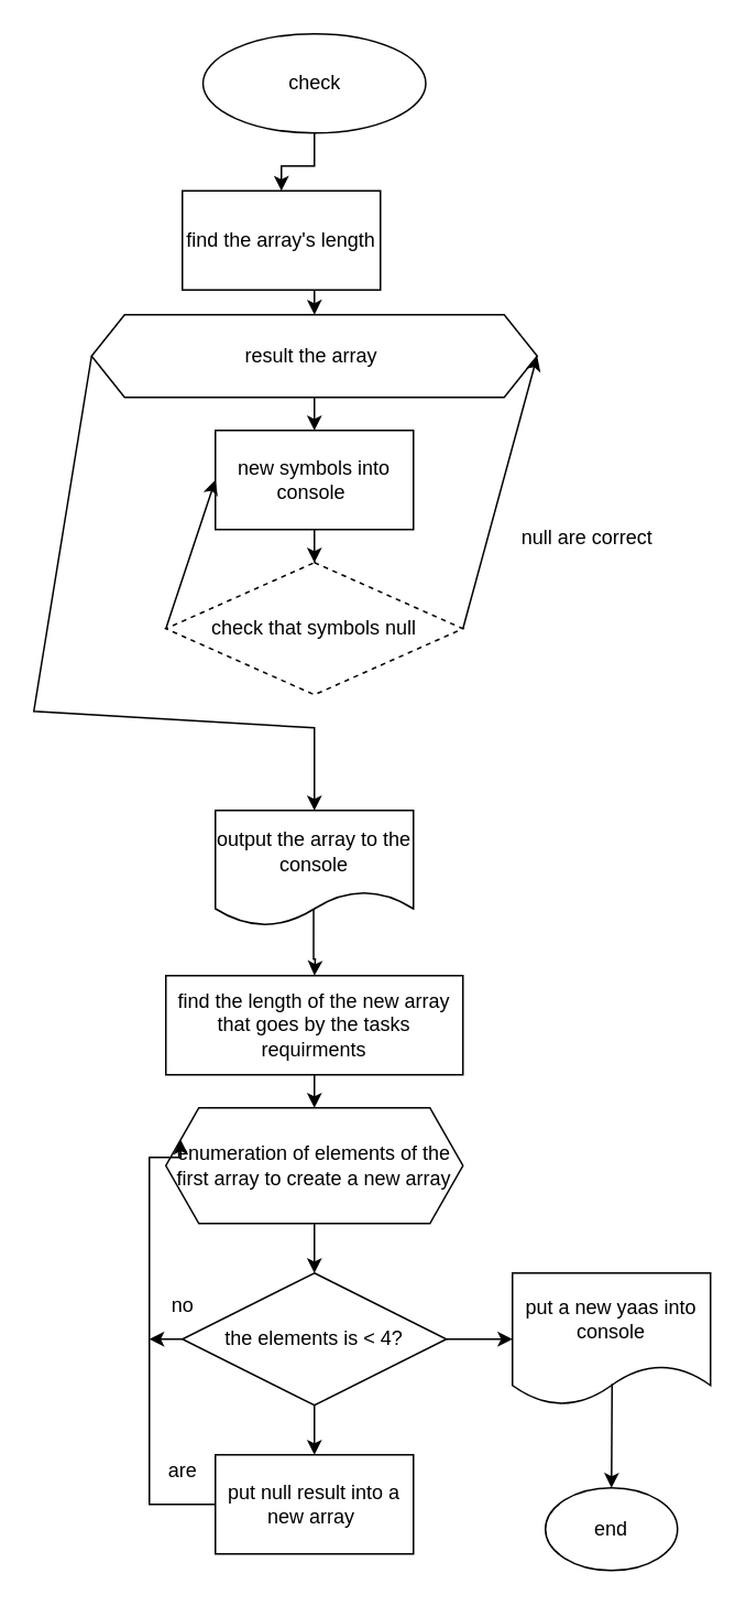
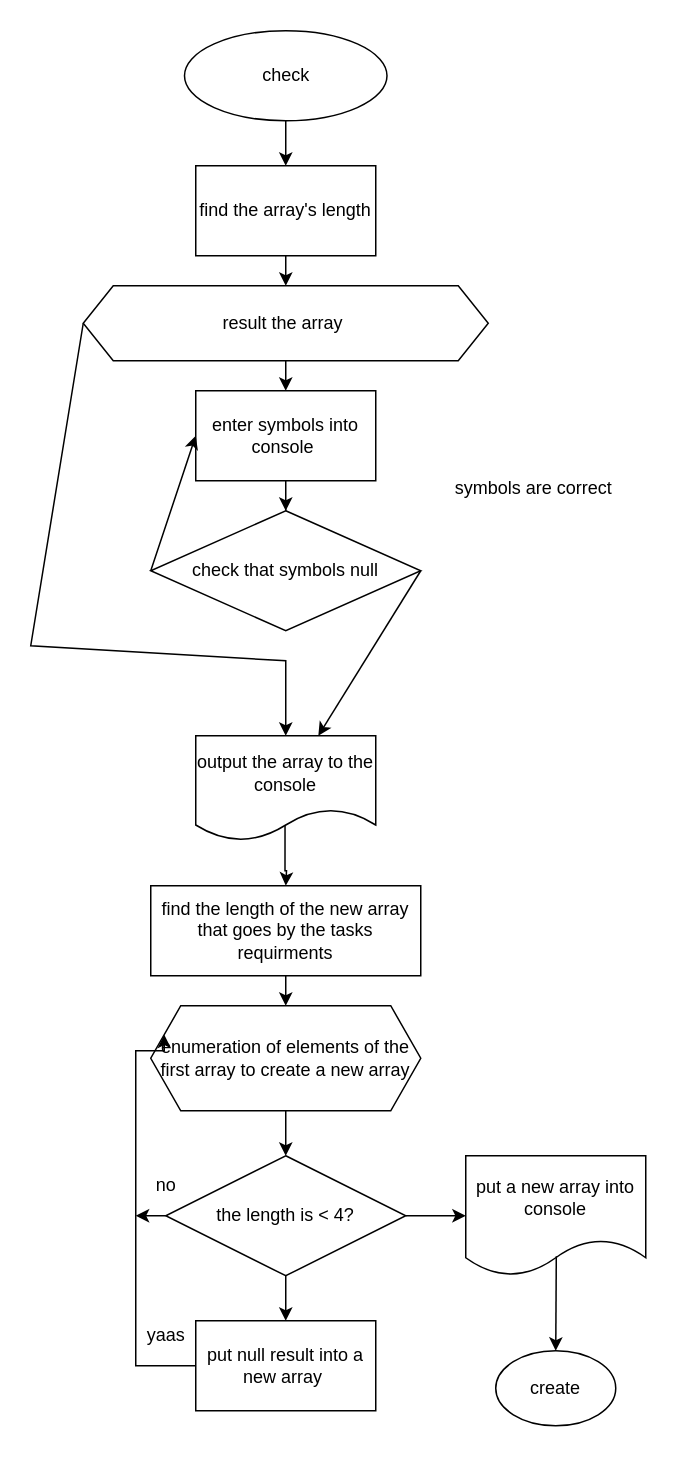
  <mxCell id="0" />
  <mxCell id="1" parent="0" />
  <mxCell id="2" value="" style="edgeStyle=orthogonalEdgeStyle;rounded=0;orthogonalLoop=1;jettySize=auto;html=1;" edge="1" parent="1" source="3" target="5"><mxGeometry relative="1" as="geometry" /></mxCell>
  <mxCell id="3" value="check" style="ellipse;whiteSpace=wrap;html=1;" vertex="1" parent="1"><mxGeometry x="122.5" y="20" width="135" height="60" as="geometry" /></mxCell>
  <mxCell id="4" style="edgeStyle=orthogonalEdgeStyle;rounded=0;orthogonalLoop=1;jettySize=auto;html=1;exitX=0.5;exitY=1;exitDx=0;exitDy=0;" edge="1" parent="1" source="5"><mxGeometry relative="1" as="geometry"><mxPoint x="190.034" y="190" as="targetPoint" /></mxGeometry></mxCell>
- <mxCell id="5" value="find the array's length" style="rounded=0;whiteSpace=wrap;html=1;" vertex="1" parent="1"><mxGeometry x="110" y="115" width="120" height="60" as="geometry" /></mxCell>
+ <mxCell id="5" value="find the array's length" style="rounded=0;whiteSpace=wrap;html=1;" vertex="1" parent="1"><mxGeometry x="130" y="110" width="120" height="60" as="geometry" /></mxCell>
  <mxCell id="6" style="edgeStyle=orthogonalEdgeStyle;rounded=0;orthogonalLoop=1;jettySize=auto;html=1;" edge="1" parent="1" source="7"><mxGeometry relative="1" as="geometry"><mxPoint x="190" y="260" as="targetPoint" /></mxGeometry></mxCell>
  <mxCell id="7" value="result the array&amp;nbsp;" style="shape=hexagon;perimeter=hexagonPerimeter2;whiteSpace=wrap;html=1;fixedSize=1;" vertex="1" parent="1"><mxGeometry x="55" y="190" width="270" height="50" as="geometry" /></mxCell>
  <mxCell id="8" value="" style="edgeStyle=orthogonalEdgeStyle;rounded=0;orthogonalLoop=1;jettySize=auto;html=1;" edge="1" parent="1" source="9" target="10"><mxGeometry relative="1" as="geometry" /></mxCell>
- <mxCell id="9" value="new symbols into console&amp;nbsp;" style="rounded=0;whiteSpace=wrap;html=1;" vertex="1" parent="1"><mxGeometry x="130" y="260" width="120" height="60" as="geometry" /></mxCell>
- <mxCell id="10" value="check that symbols null" style="rhombus;whiteSpace=wrap;html=1;dashed=1;" vertex="1" parent="1"><mxGeometry x="100" y="340" width="180" height="80" as="geometry" /></mxCell>
+ <mxCell id="9" value="enter symbols into console&amp;nbsp;" style="rounded=0;whiteSpace=wrap;html=1;" vertex="1" parent="1"><mxGeometry x="130" y="260" width="120" height="60" as="geometry" /></mxCell>
+ <mxCell id="10" value="check that symbols null" style="rhombus;whiteSpace=wrap;html=1;" vertex="1" parent="1"><mxGeometry x="100" y="340" width="180" height="80" as="geometry" /></mxCell>
  <mxCell id="11" value="" style="endArrow=classic;html=1;rounded=0;exitX=0;exitY=0.5;exitDx=0;exitDy=0;entryX=0;entryY=0.5;entryDx=0;entryDy=0;" edge="1" parent="1" source="10" target="9"><mxGeometry width="50" height="50" relative="1" as="geometry"><mxPoint x="140" y="360" as="sourcePoint" /><mxPoint x="190" y="310" as="targetPoint" /></mxGeometry></mxCell>
- <mxCell id="12" value="" style="endArrow=classic;html=1;rounded=0;exitX=1;exitY=0.5;exitDx=0;exitDy=0;entryX=1;entryY=0.5;entryDx=0;entryDy=0;" edge="1" parent="1" source="10" target="7"><mxGeometry width="50" height="50" relative="1" as="geometry"><mxPoint x="140" y="360" as="sourcePoint" /><mxPoint x="190" y="310" as="targetPoint" /></mxGeometry></mxCell>
+ <mxCell id="12" value="" style="endArrow=classic;html=1;rounded=0;exitX=1;exitY=0.5;exitDx=0;exitDy=0;" edge="1" parent="1" source="10" target="15"><mxGeometry width="50" height="50" relative="1" as="geometry"><mxPoint x="140" y="360" as="sourcePoint" /><mxPoint x="190" y="310" as="targetPoint" /></mxGeometry></mxCell>
  <mxCell id="13" value="" style="endArrow=classic;html=1;rounded=0;exitX=0;exitY=0.5;exitDx=0;exitDy=0;" edge="1" parent="1" source="7"><mxGeometry width="50" height="50" relative="1" as="geometry"><mxPoint x="140" y="360" as="sourcePoint" /><mxPoint x="190" y="490" as="targetPoint" /><Array as="points"><mxPoint x="20" y="430" /><mxPoint x="190" y="440" /></Array></mxGeometry></mxCell>
  <mxCell id="14" style="edgeStyle=orthogonalEdgeStyle;rounded=0;orthogonalLoop=1;jettySize=auto;html=1;exitX=0.496;exitY=0.838;exitDx=0;exitDy=0;exitPerimeter=0;" edge="1" parent="1" source="15"><mxGeometry relative="1" as="geometry"><mxPoint x="190" y="590" as="targetPoint" /></mxGeometry></mxCell>
  <mxCell id="15" value="output the array to the console" style="shape=document;whiteSpace=wrap;html=1;boundedLbl=1;" vertex="1" parent="1"><mxGeometry x="130" y="490" width="120" height="70" as="geometry" /></mxCell>
  <mxCell id="16" value="find the length of the new array that goes by the tasks requirments" style="rounded=0;whiteSpace=wrap;html=1;" vertex="1" parent="1"><mxGeometry x="100" y="590" width="180" height="60" as="geometry" /></mxCell>
  <mxCell id="17" value="" style="endArrow=classic;html=1;rounded=0;exitX=0.5;exitY=1;exitDx=0;exitDy=0;" edge="1" parent="1" source="16" target="19"><mxGeometry width="50" height="50" relative="1" as="geometry"><mxPoint x="150" y="650" as="sourcePoint" /><mxPoint x="190" y="690" as="targetPoint" /></mxGeometry></mxCell>
  <mxCell id="18" style="edgeStyle=orthogonalEdgeStyle;rounded=0;orthogonalLoop=1;jettySize=auto;html=1;exitX=0.5;exitY=1;exitDx=0;exitDy=0;" edge="1" parent="1" source="19"><mxGeometry relative="1" as="geometry"><mxPoint x="190" y="770" as="targetPoint" /></mxGeometry></mxCell>
  <mxCell id="19" value="&lt;span style=&quot;text-align: left;&quot;&gt;enumeration of elements of the first array to&amp;nbsp;&lt;/span&gt;&lt;span style=&quot;text-align: left;&quot;&gt;create a new array&lt;/span&gt;&lt;span style=&quot;text-align: left;&quot;&gt;&lt;br&gt;&lt;/span&gt;" style="shape=hexagon;perimeter=hexagonPerimeter2;whiteSpace=wrap;html=1;fixedSize=1;" vertex="1" parent="1"><mxGeometry x="100" y="670" width="180" height="70" as="geometry" /></mxCell>
  <mxCell id="20" style="edgeStyle=orthogonalEdgeStyle;rounded=0;orthogonalLoop=1;jettySize=auto;html=1;" edge="1" parent="1" source="23"><mxGeometry relative="1" as="geometry"><mxPoint x="90" y="810" as="targetPoint" /></mxGeometry></mxCell>
  <mxCell id="21" style="edgeStyle=orthogonalEdgeStyle;rounded=0;orthogonalLoop=1;jettySize=auto;html=1;" edge="1" parent="1" source="23"><mxGeometry relative="1" as="geometry"><mxPoint x="190" y="880" as="targetPoint" /></mxGeometry></mxCell>
  <mxCell id="22" style="edgeStyle=orthogonalEdgeStyle;rounded=0;orthogonalLoop=1;jettySize=auto;html=1;exitX=1;exitY=0.5;exitDx=0;exitDy=0;" edge="1" parent="1" source="23"><mxGeometry relative="1" as="geometry"><mxPoint x="310" y="810" as="targetPoint" /></mxGeometry></mxCell>
- <mxCell id="23" value="the elements is &amp;lt; 4?" style="rhombus;whiteSpace=wrap;html=1;" vertex="1" parent="1"><mxGeometry x="110" y="770" width="160" height="80" as="geometry" /></mxCell>
+ <mxCell id="23" value="the length is &amp;lt; 4?" style="rhombus;whiteSpace=wrap;html=1;" vertex="1" parent="1"><mxGeometry x="110" y="770" width="160" height="80" as="geometry" /></mxCell>
  <mxCell id="24" style="edgeStyle=orthogonalEdgeStyle;rounded=0;orthogonalLoop=1;jettySize=auto;html=1;entryX=0;entryY=0.25;entryDx=0;entryDy=0;" edge="1" parent="1" source="25" target="19"><mxGeometry relative="1" as="geometry"><mxPoint x="90" y="670" as="targetPoint" /><Array as="points"><mxPoint x="90" y="910" /><mxPoint x="90" y="700" /><mxPoint x="109" y="700" /></Array></mxGeometry></mxCell>
  <mxCell id="25" value="put null result into a new array&amp;nbsp;" style="rounded=0;whiteSpace=wrap;html=1;" vertex="1" parent="1"><mxGeometry x="130" y="880" width="120" height="60" as="geometry" /></mxCell>
- <mxCell id="26" value="put a new yaas into console" style="shape=document;whiteSpace=wrap;html=1;boundedLbl=1;" vertex="1" parent="1"><mxGeometry x="310" y="770" width="120" height="80" as="geometry" /></mxCell>
+ <mxCell id="26" value="put a new array into console" style="shape=document;whiteSpace=wrap;html=1;boundedLbl=1;" vertex="1" parent="1"><mxGeometry x="310" y="770" width="120" height="80" as="geometry" /></mxCell>
  <mxCell id="27" value="" style="endArrow=classic;html=1;rounded=0;exitX=0.503;exitY=0.838;exitDx=0;exitDy=0;exitPerimeter=0;" edge="1" parent="1" source="26"><mxGeometry width="50" height="50" relative="1" as="geometry"><mxPoint x="290" y="900" as="sourcePoint" /><mxPoint x="370" y="900" as="targetPoint" /></mxGeometry></mxCell>
- <mxCell id="28" value="end" style="ellipse;whiteSpace=wrap;html=1;" vertex="1" parent="1"><mxGeometry x="330" y="900" width="80" height="50" as="geometry" /></mxCell>
+ <mxCell id="28" value="create" style="ellipse;whiteSpace=wrap;html=1;" vertex="1" parent="1"><mxGeometry x="330" y="900" width="80" height="50" as="geometry" /></mxCell>
  <mxCell id="29" value="no" style="text;html=1;align=center;verticalAlign=middle;resizable=0;points=[];autosize=1;strokeColor=none;fillColor=none;" vertex="1" parent="1"><mxGeometry x="90" y="775" width="40" height="30" as="geometry" /></mxCell>
- <mxCell id="30" value="are" style="text;html=1;align=center;verticalAlign=middle;resizable=0;points=[];autosize=1;strokeColor=none;fillColor=none;" vertex="1" parent="1"><mxGeometry x="85" y="875" width="50" height="30" as="geometry" /></mxCell>
- <mxCell id="31" value="null are correct" style="text;html=1;align=center;verticalAlign=middle;resizable=0;points=[];autosize=1;strokeColor=none;fillColor=none;" vertex="1" parent="1"><mxGeometry x="290" y="310" width="130" height="30" as="geometry" /></mxCell>
+ <mxCell id="30" value="yaas" style="text;html=1;align=center;verticalAlign=middle;resizable=0;points=[];autosize=1;strokeColor=none;fillColor=none;" vertex="1" parent="1"><mxGeometry x="85" y="875" width="50" height="30" as="geometry" /></mxCell>
+ <mxCell id="31" value="symbols are correct" style="text;html=1;align=center;verticalAlign=middle;resizable=0;points=[];autosize=1;strokeColor=none;fillColor=none;" vertex="1" parent="1"><mxGeometry x="290" y="310" width="130" height="30" as="geometry" /></mxCell>
